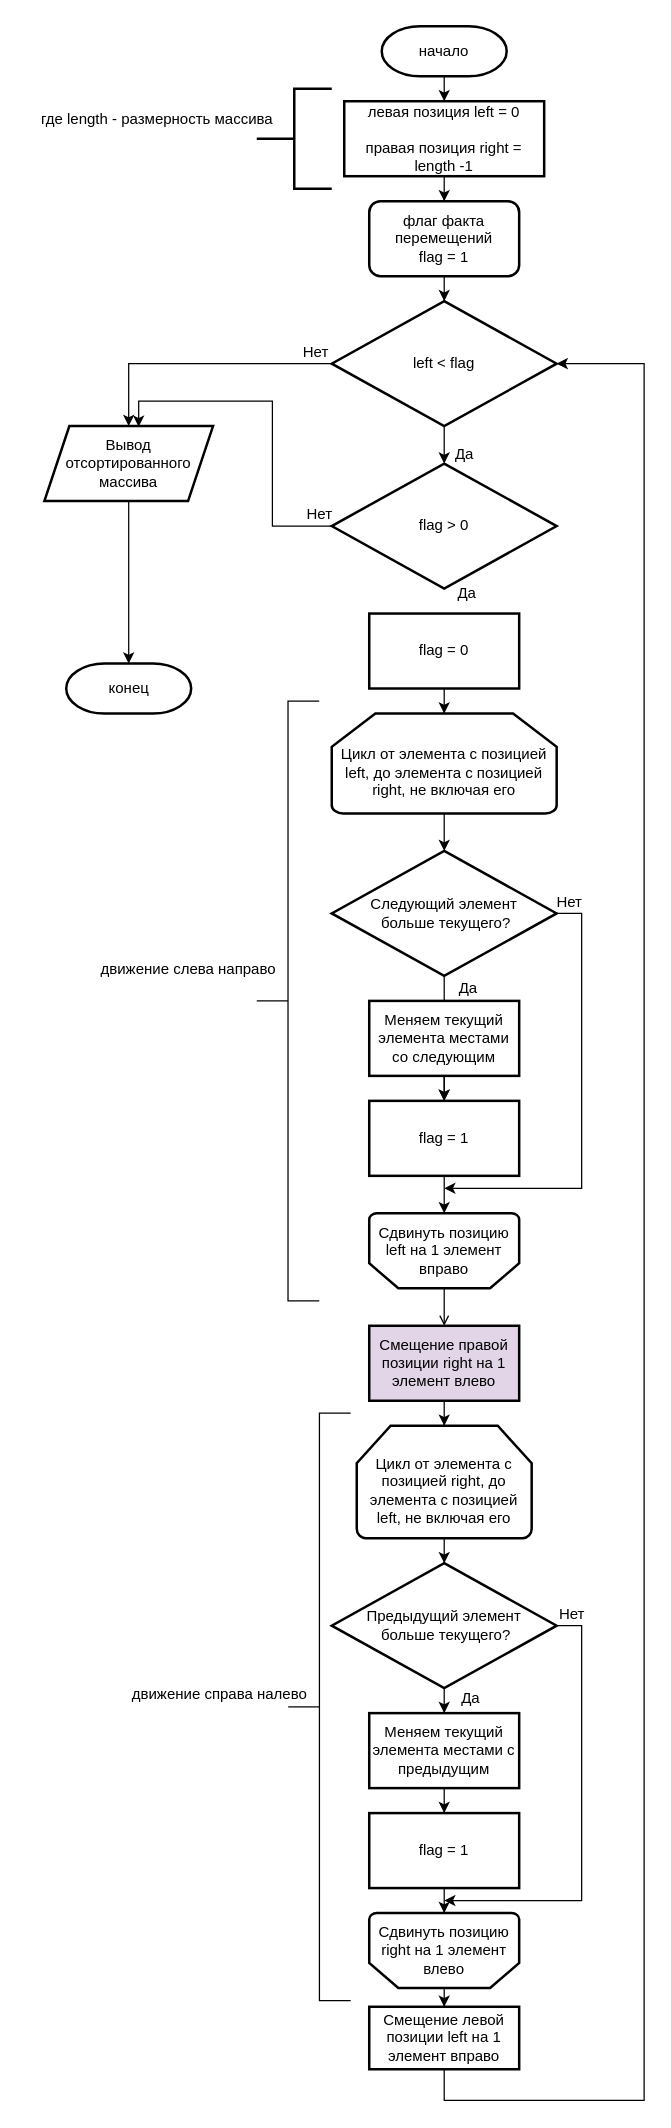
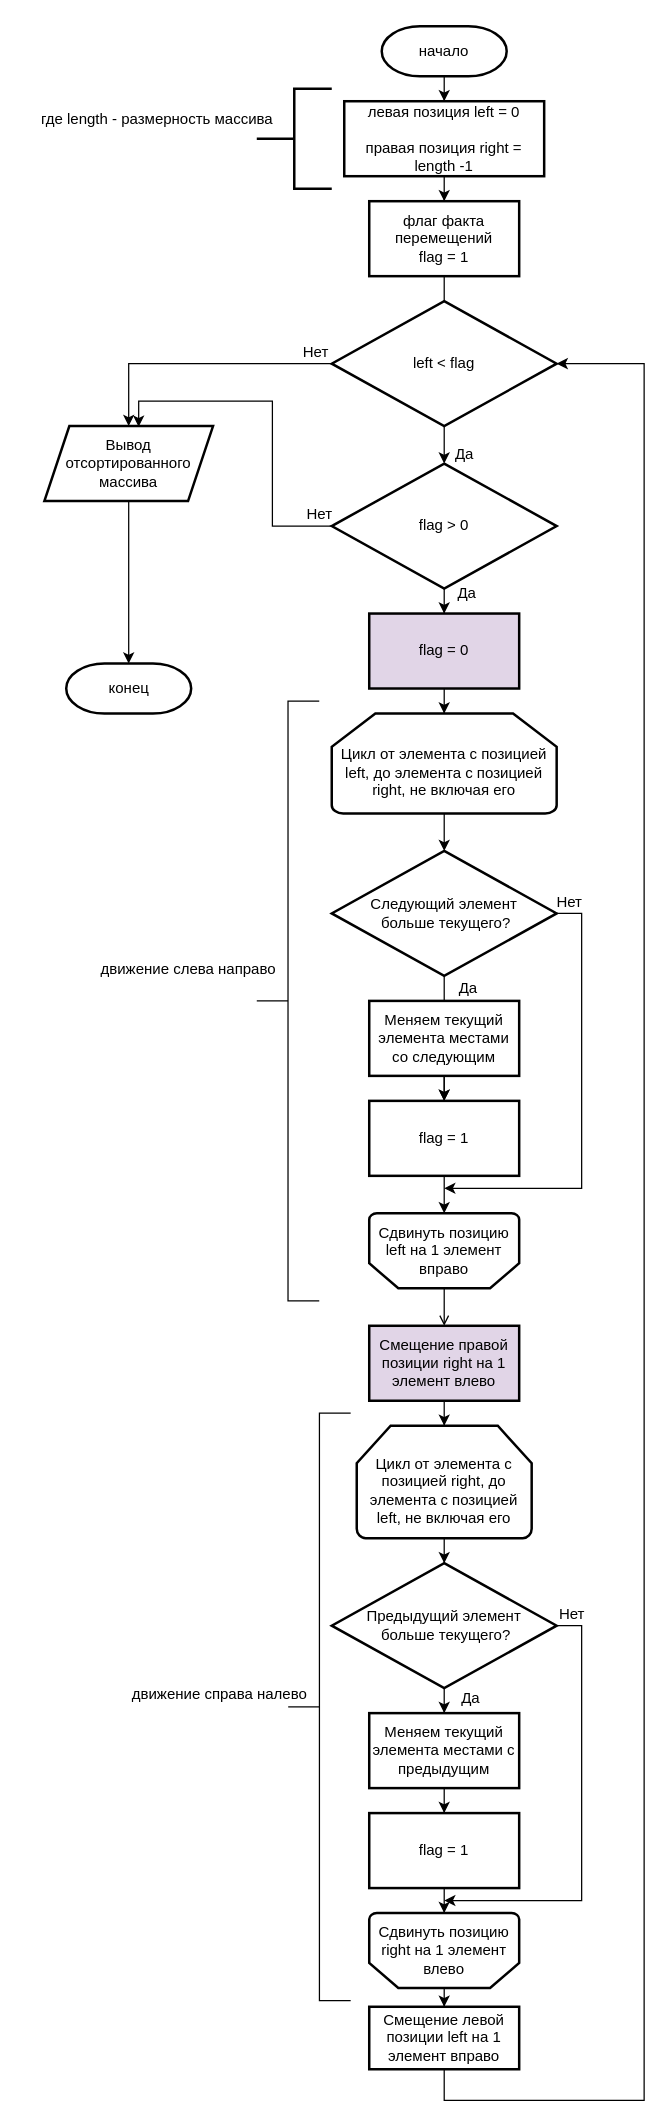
  <mxCell id="0" />
  <mxCell id="1" parent="0" />
  <mxCell id="2" value="" style="edgeStyle=orthogonalEdgeStyle;rounded=0;orthogonalLoop=1;jettySize=auto;html=1;fontSize=12;" edge="1" parent="1" source="3" target="5"><mxGeometry relative="1" as="geometry" /></mxCell>
  <mxCell id="3" value="начало" style="strokeWidth=2;html=1;shape=mxgraph.flowchart.terminator;whiteSpace=wrap;fontSize=12;" vertex="1" parent="1"><mxGeometry x="305" y="20" width="100" height="40" as="geometry" /></mxCell>
  <mxCell id="4" value="" style="edgeStyle=orthogonalEdgeStyle;rounded=0;orthogonalLoop=1;jettySize=auto;html=1;fontSize=12;" edge="1" parent="1" source="5" target="7"><mxGeometry relative="1" as="geometry" /></mxCell>
  <mxCell id="5" value="&lt;br style=&quot;font-size: 12px;&quot;&gt;левая позиция left = 0&lt;br style=&quot;font-size: 12px;&quot;&gt;&lt;br style=&quot;font-size: 12px;&quot;&gt;правая позиция right = length -1&lt;div style=&quot;font-size: 12px;&quot;&gt;&lt;br style=&quot;font-size: 12px;&quot;&gt;&lt;/div&gt;" style="rounded=0;whiteSpace=wrap;html=1;strokeWidth=2;fontSize=12;" vertex="1" parent="1"><mxGeometry x="275" y="80" width="160" height="60" as="geometry" /></mxCell>
- <mxCell id="6" value="" style="edgeStyle=orthogonalEdgeStyle;rounded=0;orthogonalLoop=1;jettySize=auto;html=1;fontSize=12;" edge="1" parent="1" source="7" target="12"><mxGeometry relative="1" as="geometry" /></mxCell>
- <mxCell id="7" value="флаг факта перемещений &lt;br style=&quot;font-size: 12px;&quot;&gt;flag = 1" style="whiteSpace=wrap;html=1;strokeWidth=2;fontSize=12;rounded=1;" vertex="1" parent="1"><mxGeometry x="295" y="160" width="120" height="60" as="geometry" /></mxCell>
+ <mxCell id="6" value="" style="edgeStyle=orthogonalEdgeStyle;rounded=0;orthogonalLoop=1;jettySize=auto;html=1;fontSize=12;endArrow=none;" edge="1" parent="1" source="7" target="12"><mxGeometry relative="1" as="geometry" /></mxCell>
+ <mxCell id="7" value="флаг факта перемещений &lt;br style=&quot;font-size: 12px;&quot;&gt;flag = 1" style="rounded=0;whiteSpace=wrap;html=1;strokeWidth=2;fontSize=12;" vertex="1" parent="1"><mxGeometry x="295" y="160" width="120" height="60" as="geometry" /></mxCell>
  <mxCell id="8" value="" style="edgeStyle=orthogonalEdgeStyle;rounded=0;orthogonalLoop=1;jettySize=auto;html=1;fontSize=12;" edge="1" parent="1" source="12" target="14"><mxGeometry relative="1" as="geometry" /></mxCell>
  <mxCell id="9" value="Да" style="edgeLabel;html=1;align=center;verticalAlign=middle;resizable=0;points=[];fontSize=12;" vertex="1" connectable="0" parent="8"><mxGeometry x="0.56" y="-1" relative="1" as="geometry"><mxPoint x="16" y="3" as="offset" /></mxGeometry></mxCell>
  <mxCell id="10" style="edgeStyle=orthogonalEdgeStyle;rounded=0;orthogonalLoop=1;jettySize=auto;html=1;exitX=0;exitY=0.5;exitDx=0;exitDy=0;exitPerimeter=0;entryX=0.5;entryY=0;entryDx=0;entryDy=0;fontSize=12;" edge="1" parent="1" source="12" target="48"><mxGeometry relative="1" as="geometry" /></mxCell>
  <mxCell id="11" value="Нет" style="edgeLabel;html=1;align=center;verticalAlign=middle;resizable=0;points=[];fontSize=12;" vertex="1" connectable="0" parent="10"><mxGeometry x="-0.909" relative="1" as="geometry"><mxPoint x="-4" y="-10" as="offset" /></mxGeometry></mxCell>
  <mxCell id="12" value="left &amp;lt; flag" style="strokeWidth=2;html=1;shape=mxgraph.flowchart.decision;whiteSpace=wrap;fontSize=12;" vertex="1" parent="1"><mxGeometry x="265" y="240" width="180" height="100" as="geometry" /></mxCell>
+ <mxCell id="13" value="" style="edgeStyle=orthogonalEdgeStyle;rounded=0;orthogonalLoop=1;jettySize=auto;html=1;" edge="1" parent="1" source="14" target="18"><mxGeometry relative="1" as="geometry" /></mxCell>
  <mxCell id="14" value="flag &amp;gt; 0" style="strokeWidth=2;html=1;shape=mxgraph.flowchart.decision;whiteSpace=wrap;fontSize=12;" vertex="1" parent="1"><mxGeometry x="265" y="370" width="180" height="100" as="geometry" /></mxCell>
  <mxCell id="15" value="" style="edgeStyle=orthogonalEdgeStyle;rounded=0;orthogonalLoop=1;jettySize=auto;html=1;" edge="1" parent="1" source="16" target="20"><mxGeometry relative="1" as="geometry" /></mxCell>
  <mxCell id="16" value="&lt;br style=&quot;font-size: 12px;&quot;&gt;Цикл от элемента с позицией left, до элемента с позицией right, не включая его" style="strokeWidth=2;html=1;shape=mxgraph.flowchart.loop_limit;whiteSpace=wrap;fontSize=12;" vertex="1" parent="1"><mxGeometry x="265" y="570" width="180" height="80" as="geometry" /></mxCell>
  <mxCell id="17" value="" style="edgeStyle=orthogonalEdgeStyle;rounded=0;orthogonalLoop=1;jettySize=auto;html=1;" edge="1" parent="1" source="18" target="16"><mxGeometry relative="1" as="geometry" /></mxCell>
- <mxCell id="18" value="flag = 0" style="rounded=0;whiteSpace=wrap;html=1;fontSize=12;strokeWidth=2;" vertex="1" parent="1"><mxGeometry x="295" y="490" width="120" height="60" as="geometry" /></mxCell>
+ <mxCell id="18" value="flag = 0" style="rounded=0;whiteSpace=wrap;html=1;fontSize=12;strokeWidth=2;fillColor=#e1d5e7;" vertex="1" parent="1"><mxGeometry x="295" y="490" width="120" height="60" as="geometry" /></mxCell>
  <mxCell id="19" value="" style="edgeStyle=orthogonalEdgeStyle;rounded=0;orthogonalLoop=1;jettySize=auto;html=1;fontSize=12;" edge="1" parent="1" source="20" target="24"><mxGeometry relative="1" as="geometry" /></mxCell>
  <mxCell id="20" value="Следующий элемент&lt;br style=&quot;font-size: 12px;&quot;&gt;&amp;nbsp;больше текущего?" style="strokeWidth=2;html=1;shape=mxgraph.flowchart.decision;whiteSpace=wrap;fontSize=12;" vertex="1" parent="1"><mxGeometry x="265" y="680" width="180" height="100" as="geometry" /></mxCell>
  <mxCell id="21" value="" style="edgeStyle=orthogonalEdgeStyle;rounded=0;orthogonalLoop=1;jettySize=auto;html=1;entryX=0.5;entryY=0;entryDx=0;entryDy=0;fontSize=12;" edge="1" parent="1" source="22" target="24"><mxGeometry relative="1" as="geometry" /></mxCell>
  <mxCell id="22" value="Меняем текущий элемента местами со следующим" style="rounded=0;whiteSpace=wrap;html=1;fontSize=12;strokeWidth=2;" vertex="1" parent="1"><mxGeometry x="295" y="800" width="120" height="60" as="geometry" /></mxCell>
  <mxCell id="23" value="" style="edgeStyle=orthogonalEdgeStyle;rounded=0;orthogonalLoop=1;jettySize=auto;html=1;fontSize=12;" edge="1" parent="1" source="24" target="26"><mxGeometry relative="1" as="geometry" /></mxCell>
  <mxCell id="24" value="flag = 1" style="rounded=0;whiteSpace=wrap;html=1;fontSize=12;strokeWidth=2;" vertex="1" parent="1"><mxGeometry x="295" y="880" width="120" height="60" as="geometry" /></mxCell>
  <mxCell id="25" value="" style="edgeStyle=orthogonalEdgeStyle;rounded=0;orthogonalLoop=1;jettySize=auto;html=1;fontSize=12;endArrow=open;" edge="1" parent="1" source="26" target="28"><mxGeometry relative="1" as="geometry" /></mxCell>
  <mxCell id="26" value="Сдвинуть позицию left на 1 элемент вправо" style="strokeWidth=2;html=1;shape=mxgraph.flowchart.loop_limit;whiteSpace=wrap;direction=west;fontSize=12;" vertex="1" parent="1"><mxGeometry x="295" y="970" width="120" height="60" as="geometry" /></mxCell>
  <mxCell id="27" value="" style="edgeStyle=orthogonalEdgeStyle;rounded=0;orthogonalLoop=1;jettySize=auto;html=1;fontSize=12;" edge="1" parent="1" source="28" target="33"><mxGeometry relative="1" as="geometry" /></mxCell>
  <mxCell id="28" value="Смещение правой позиции right на 1 элемент влево" style="rounded=0;whiteSpace=wrap;html=1;fontSize=12;strokeWidth=2;fillColor=#e1d5e7;" vertex="1" parent="1"><mxGeometry x="295" y="1060" width="120" height="60" as="geometry" /></mxCell>
  <mxCell id="29" style="edgeStyle=orthogonalEdgeStyle;rounded=0;orthogonalLoop=1;jettySize=auto;html=1;exitX=1;exitY=0.5;exitDx=0;exitDy=0;exitPerimeter=0;fontSize=12;" edge="1" parent="1" source="20"><mxGeometry relative="1" as="geometry"><mxPoint x="355" y="950" as="targetPoint" /><Array as="points"><mxPoint x="465" y="730" /><mxPoint x="465" y="950" /><mxPoint x="355" y="950" /></Array></mxGeometry></mxCell>
  <mxCell id="30" value="Нет" style="edgeLabel;html=1;align=center;verticalAlign=middle;resizable=0;points=[];fontSize=12;" vertex="1" connectable="0" parent="29"><mxGeometry x="-0.947" relative="1" as="geometry"><mxPoint y="-10" as="offset" /></mxGeometry></mxCell>
  <mxCell id="31" value="Да" style="edgeLabel;html=1;align=center;verticalAlign=middle;resizable=0;points=[];fontSize=12;" vertex="1" connectable="0" parent="1"><mxGeometry x="475" y="730" as="geometry"><mxPoint x="-102" y="59" as="offset" /></mxGeometry></mxCell>
  <mxCell id="32" value="" style="edgeStyle=orthogonalEdgeStyle;rounded=0;orthogonalLoop=1;jettySize=auto;html=1;fontSize=12;" edge="1" parent="1" source="33" target="38"><mxGeometry relative="1" as="geometry" /></mxCell>
  <mxCell id="33" value="&lt;br style=&quot;border-color: var(--border-color); font-size: 12px;&quot;&gt;Цикл от элемента с позицией right, до элемента с позицией left, не включая его" style="strokeWidth=2;html=1;shape=mxgraph.flowchart.loop_limit;whiteSpace=wrap;fontSize=12;" vertex="1" parent="1"><mxGeometry x="285" y="1140" width="140" height="90" as="geometry" /></mxCell>
  <mxCell id="34" value="" style="edgeStyle=orthogonalEdgeStyle;rounded=0;orthogonalLoop=1;jettySize=auto;html=1;entryX=0.5;entryY=0;entryDx=0;entryDy=0;fontSize=12;" edge="1" parent="1" source="38" target="40"><mxGeometry relative="1" as="geometry" /></mxCell>
  <mxCell id="35" value="Да" style="edgeLabel;html=1;align=center;verticalAlign=middle;resizable=0;points=[];fontSize=12;" vertex="1" connectable="0" parent="34"><mxGeometry x="0.094" y="-1" relative="1" as="geometry"><mxPoint x="19" as="offset" /></mxGeometry></mxCell>
  <mxCell id="36" style="edgeStyle=orthogonalEdgeStyle;rounded=0;orthogonalLoop=1;jettySize=auto;html=1;exitX=1;exitY=0.5;exitDx=0;exitDy=0;exitPerimeter=0;fontSize=12;" edge="1" parent="1" source="38"><mxGeometry relative="1" as="geometry"><mxPoint x="355" y="1520" as="targetPoint" /><Array as="points"><mxPoint x="465" y="1300" /><mxPoint x="465" y="1520" /></Array></mxGeometry></mxCell>
  <mxCell id="37" value="Нет" style="edgeLabel;html=1;align=center;verticalAlign=middle;resizable=0;points=[];fontSize=12;" vertex="1" connectable="0" parent="36"><mxGeometry x="-0.935" y="-2" relative="1" as="geometry"><mxPoint y="-12" as="offset" /></mxGeometry></mxCell>
  <mxCell id="38" value="Предыдущий элемент&lt;br style=&quot;font-size: 12px;&quot;&gt;&amp;nbsp;больше текущего?" style="strokeWidth=2;html=1;shape=mxgraph.flowchart.decision;whiteSpace=wrap;fontSize=12;" vertex="1" parent="1"><mxGeometry x="265" y="1250" width="180" height="100" as="geometry" /></mxCell>
  <mxCell id="39" value="" style="edgeStyle=orthogonalEdgeStyle;rounded=0;orthogonalLoop=1;jettySize=auto;html=1;fontSize=12;" edge="1" parent="1" source="40" target="42"><mxGeometry relative="1" as="geometry" /></mxCell>
  <mxCell id="40" value="Меняем текущий элемента местами с предыдущим" style="rounded=0;whiteSpace=wrap;html=1;fontSize=12;strokeWidth=2;" vertex="1" parent="1"><mxGeometry x="295" y="1370" width="120" height="60" as="geometry" /></mxCell>
  <mxCell id="41" value="" style="edgeStyle=orthogonalEdgeStyle;rounded=0;orthogonalLoop=1;jettySize=auto;html=1;entryX=0.5;entryY=1;entryDx=0;entryDy=0;entryPerimeter=0;fontSize=12;" edge="1" parent="1" source="42" target="44"><mxGeometry relative="1" as="geometry" /></mxCell>
  <mxCell id="42" value="flag = 1" style="rounded=0;whiteSpace=wrap;html=1;fontSize=12;strokeWidth=2;" vertex="1" parent="1"><mxGeometry x="295" y="1450" width="120" height="60" as="geometry" /></mxCell>
  <mxCell id="43" value="" style="edgeStyle=orthogonalEdgeStyle;rounded=0;orthogonalLoop=1;jettySize=auto;html=1;fontSize=12;" edge="1" parent="1" source="44" target="45"><mxGeometry relative="1" as="geometry" /></mxCell>
  <mxCell id="44" value="Сдвинуть позицию right на 1 элемент влево" style="strokeWidth=2;html=1;shape=mxgraph.flowchart.loop_limit;whiteSpace=wrap;direction=west;fontSize=12;" vertex="1" parent="1"><mxGeometry x="295" y="1530" width="120" height="60" as="geometry" /></mxCell>
  <mxCell id="45" value="Смещение левой позиции left на 1 элемент вправо" style="rounded=0;whiteSpace=wrap;html=1;fontSize=12;strokeWidth=2;" vertex="1" parent="1"><mxGeometry x="295" y="1605" width="120" height="50" as="geometry" /></mxCell>
  <mxCell id="46" style="edgeStyle=orthogonalEdgeStyle;rounded=0;orthogonalLoop=1;jettySize=auto;html=1;exitX=0.5;exitY=1;exitDx=0;exitDy=0;entryX=1;entryY=0.5;entryDx=0;entryDy=0;entryPerimeter=0;fontSize=12;" edge="1" parent="1" source="45" target="12"><mxGeometry relative="1" as="geometry"><mxPoint x="405" y="1680" as="sourcePoint" /><mxPoint x="495" y="300" as="targetPoint" /><Array as="points"><mxPoint x="355" y="1680" /><mxPoint x="515" y="1680" /><mxPoint x="515" y="290" /></Array></mxGeometry></mxCell>
  <mxCell id="47" value="" style="edgeStyle=orthogonalEdgeStyle;rounded=0;orthogonalLoop=1;jettySize=auto;html=1;fontSize=12;" edge="1" parent="1" source="48" target="57"><mxGeometry relative="1" as="geometry" /></mxCell>
  <mxCell id="48" value="Вывод отсортированного массива" style="shape=parallelogram;perimeter=parallelogramPerimeter;whiteSpace=wrap;html=1;fixedSize=1;fontSize=12;strokeWidth=2;" vertex="1" parent="1"><mxGeometry x="35" y="340" width="135" height="60" as="geometry" /></mxCell>
  <mxCell id="49" style="edgeStyle=orthogonalEdgeStyle;rounded=0;orthogonalLoop=1;jettySize=auto;html=1;exitX=0;exitY=0.5;exitDx=0;exitDy=0;exitPerimeter=0;entryX=0.559;entryY=0.01;entryDx=0;entryDy=0;entryPerimeter=0;fontSize=12;" edge="1" parent="1" source="14" target="48"><mxGeometry relative="1" as="geometry" /></mxCell>
  <mxCell id="50" value="Нет" style="edgeLabel;html=1;align=center;verticalAlign=middle;resizable=0;points=[];fontSize=12;" vertex="1" connectable="0" parent="1"><mxGeometry x="255.138" y="290" as="geometry"><mxPoint x="-1" y="120" as="offset" /></mxGeometry></mxCell>
  <mxCell id="51" value="" style="strokeWidth=2;html=1;shape=mxgraph.flowchart.annotation_2;align=left;labelPosition=right;pointerEvents=1;fontSize=12;" vertex="1" parent="1"><mxGeometry x="205" y="70" width="60" height="80" as="geometry" /></mxCell>
  <mxCell id="52" value="где length - размерность массива" style="text;html=1;align=center;verticalAlign=middle;resizable=0;points=[];autosize=1;strokeColor=none;fillColor=none;fontSize=12;" vertex="1" parent="1"><mxGeometry x="20.14" y="80" width="210" height="30" as="geometry" /></mxCell>
  <mxCell id="53" value="" style="strokeWidth=1;html=1;shape=mxgraph.flowchart.annotation_2;align=left;labelPosition=right;pointerEvents=1;fontSize=12;" vertex="1" parent="1"><mxGeometry x="205" y="560" width="50" height="480" as="geometry" /></mxCell>
  <mxCell id="54" value="движение слева направо" style="text;html=1;align=center;verticalAlign=middle;resizable=0;points=[];autosize=1;strokeColor=none;fillColor=none;fontSize=12;" vertex="1" parent="1"><mxGeometry x="70.14" y="760" width="160" height="30" as="geometry" /></mxCell>
  <mxCell id="55" value="" style="strokeWidth=1;html=1;shape=mxgraph.flowchart.annotation_2;align=left;labelPosition=right;pointerEvents=1;fontSize=12;" vertex="1" parent="1"><mxGeometry x="230.14" y="1130" width="50" height="470" as="geometry" /></mxCell>
  <mxCell id="56" value="движение справа налево" style="text;html=1;align=center;verticalAlign=middle;resizable=0;points=[];autosize=1;strokeColor=none;fillColor=none;fontSize=12;" vertex="1" parent="1"><mxGeometry x="95.14" y="1340" width="160" height="30" as="geometry" /></mxCell>
  <mxCell id="57" value="конец" style="strokeWidth=2;html=1;shape=mxgraph.flowchart.terminator;whiteSpace=wrap;fontSize=12;" vertex="1" parent="1"><mxGeometry x="52.5" y="530" width="100" height="40" as="geometry" /></mxCell>
  <mxCell id="58" value="Да" style="edgeLabel;html=1;align=center;verticalAlign=middle;resizable=0;points=[];fontSize=12;" vertex="1" connectable="0" parent="1"><mxGeometry x="380" y="379.997" as="geometry"><mxPoint x="-8" y="94" as="offset" /></mxGeometry></mxCell>
